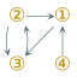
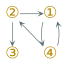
  digraph {
    nodesep=0.5
    rankdir=TB
    ranksep=0.5
    node [color="#586e75" fontcolor="#b58900" fontname=LXGWWenKai fontsize=24 shape=plain]
    edge [arrowhead=vee arrowsize=0.6 color="#586e75" fontcolor="#268bd2" fontname=LXGWWenKai fontsize=16]
    "①"
    "②"
    "③"
    "④"
    subgraph sub_1 {
      rank=same
      "①"
      "②"
    }
    subgraph sub_2 {
      rank=same
      "③"
      "④"
    }
-   "①" -> "③"
+   "①" -> "④"
    "②" -> "①"
    "②" -> "③"
-   "③" -> "②"
+   "④" -> "②"
    "④" -> "①"
  }
